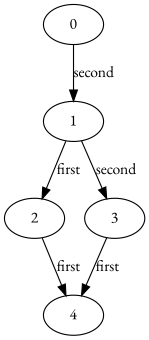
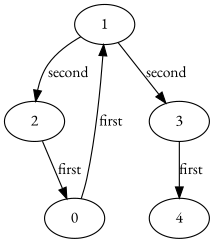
  digraph {
    fontname="EB Garamond"
    node [fontname="EB Garamond"]
    edge [fontname="EB Garamond"]
    1
    2
    3
    0
    4
-   1 -> 2 [label=first]
+   1 -> 2 [label=second]
    1 -> 3 [label=second]
-   2 -> 4 [label=first]
+   2 -> 0 [label=first]
    3 -> 4 [label=first]
-   0 -> 1 [label=second]
+   0 -> 1 [label=first]
  }
